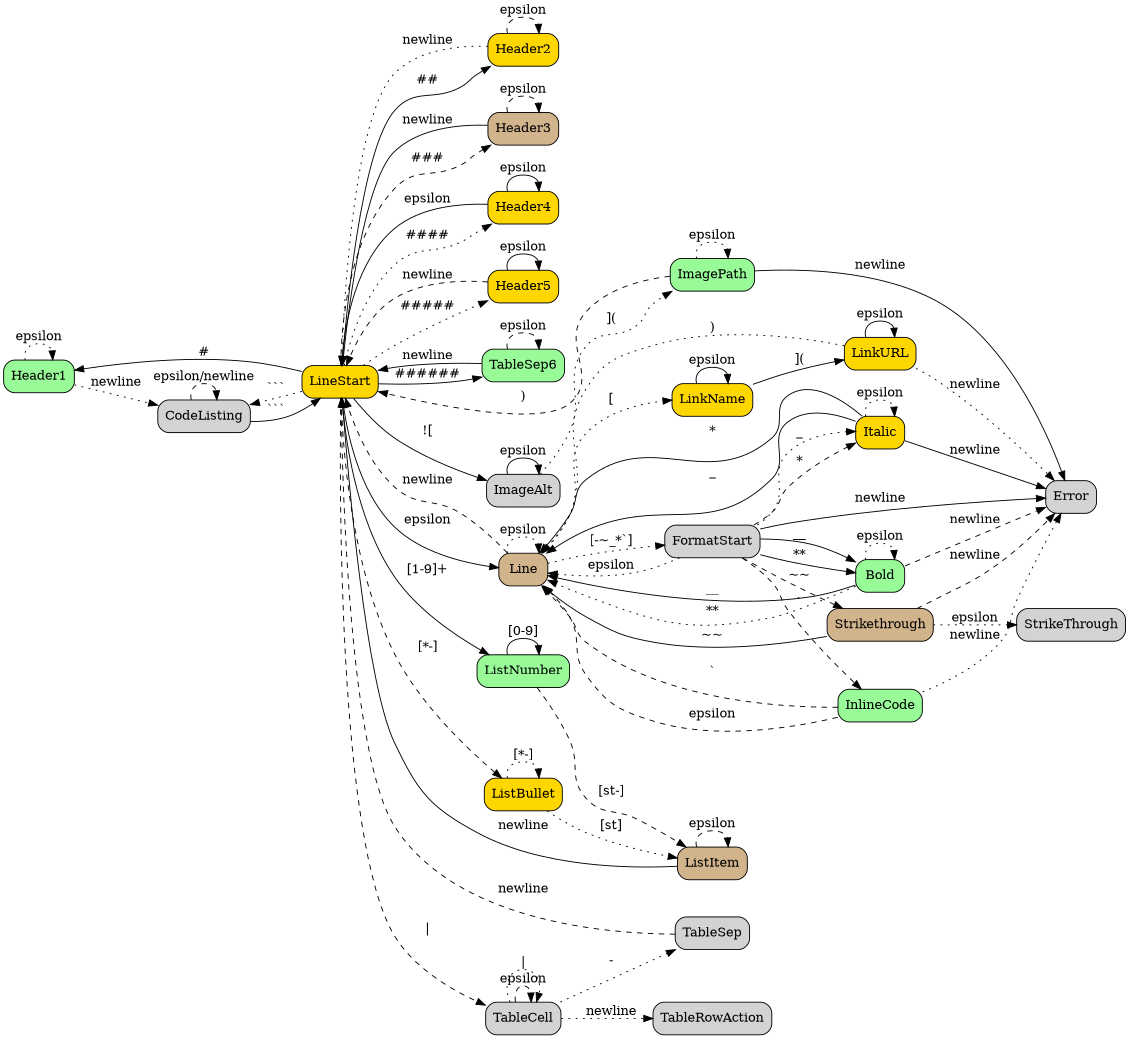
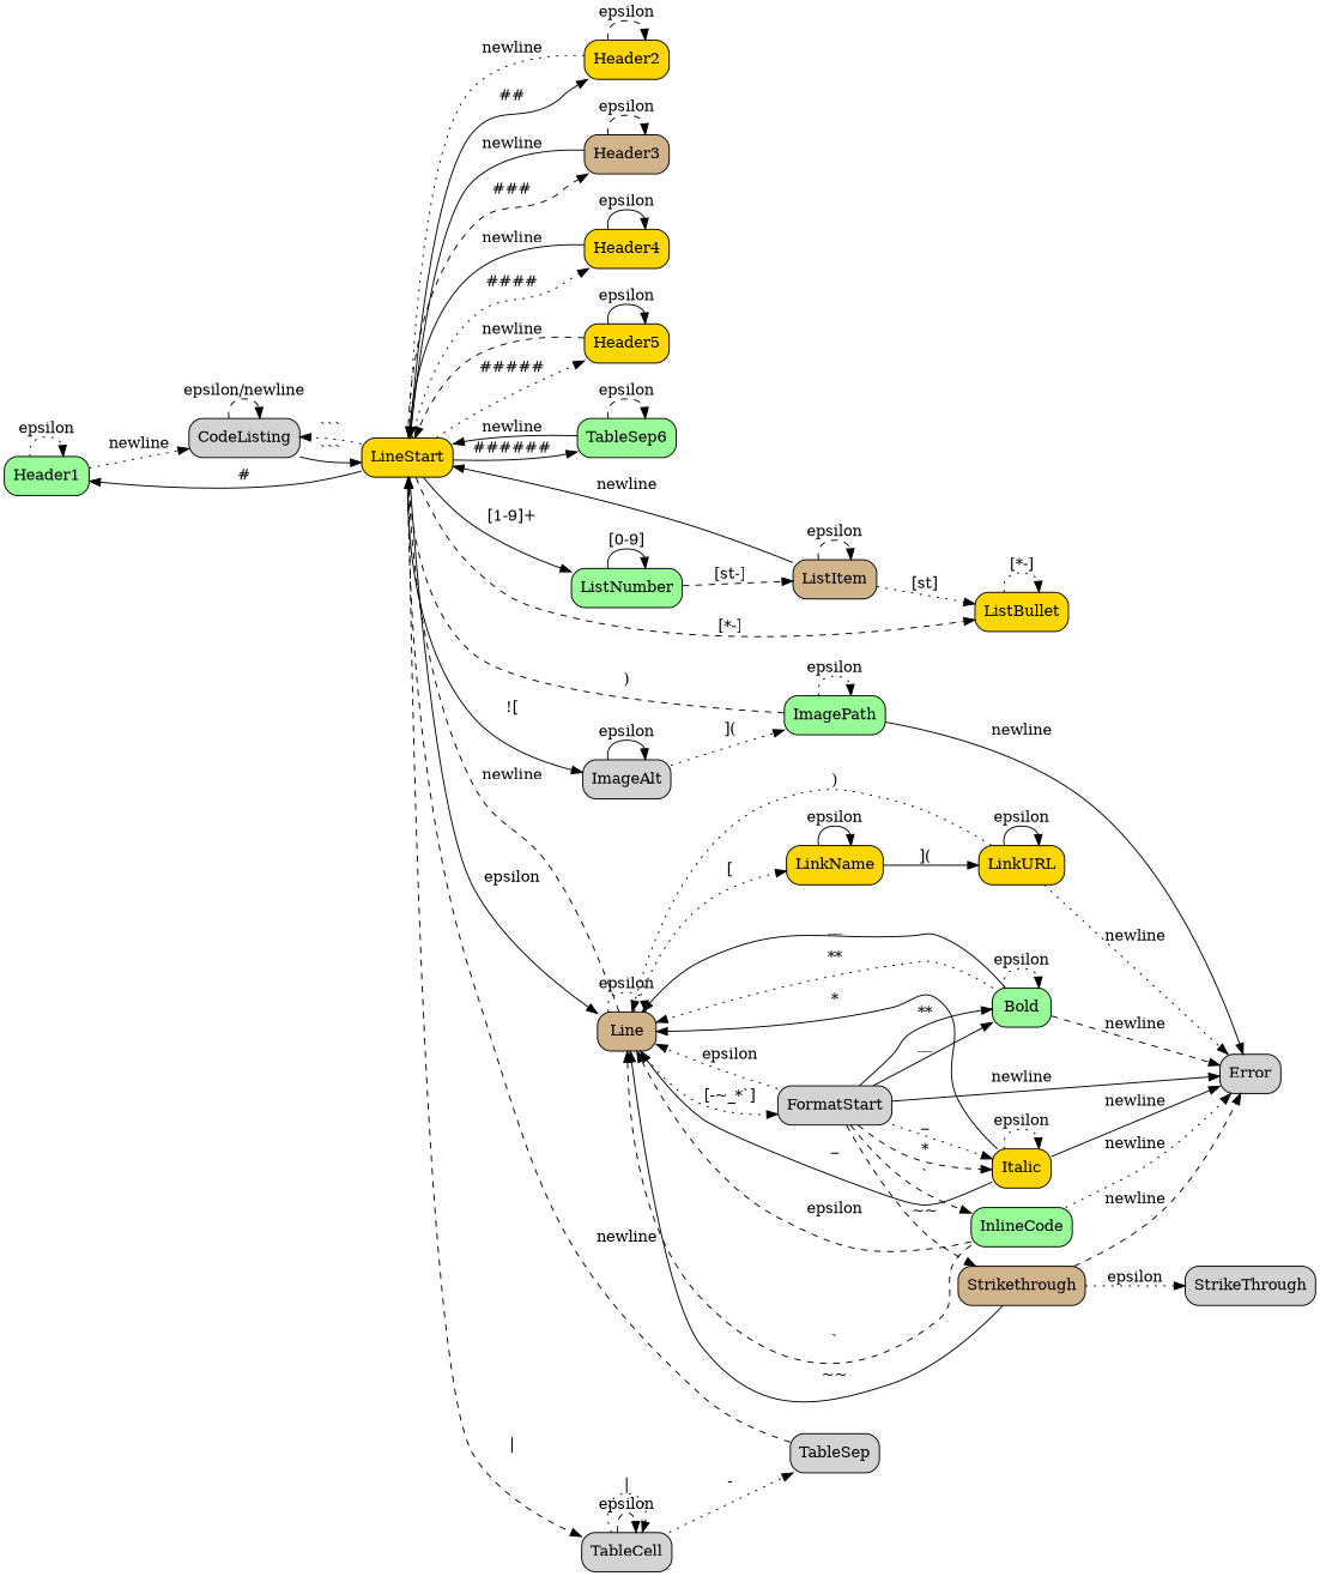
  digraph {
    rankdir=LR
    node [fillcolor=gold shape=box style="rounded, filled,filled"]
    edge [style=solid]
    Header1 [fillcolor=palegreen]
    LineStart
    Header2
    Header3 [fillcolor=tan]
    Header4
    Header5
    n7 [fillcolor=palegreen label=TableSep6]
    CodeListing [fillcolor=lightgrey]
    ImageAlt [fillcolor=lightgrey]
    ListNumber [fillcolor=palegreen]
    ListBullet
    TableCell [fillcolor=lightgrey]
    Line [fillcolor=tan]
    ImagePath [fillcolor=palegreen]
    ListItem [fillcolor=tan]
-   TableRowAction [fillcolor=lightgrey]
    TableSep [fillcolor=lightgrey]
    LinkName
    FormatStart [fillcolor=lightgrey]
    Error [fillcolor=lightgrey]
    LinkURL
    Italic
    Bold [fillcolor=palegreen]
    InlineCode [fillcolor=palegreen]
    Strikethrough [fillcolor=tan]
    StrikeThrough [fillcolor=lightgrey]
    Header1 -> Header1 [label=epsilon style=dotted]
    Header1 -> CodeListing [label=newline style=dotted]
    LineStart -> Header1 [label="#"]
    LineStart -> Header2 [label="##"]
    LineStart -> Header3 [label="###" style=dashed]
    LineStart -> Header4 [label="####" style=dotted]
    LineStart -> Header5 [label="#####" style=dotted]
    LineStart -> n7 [label="######"]
    LineStart -> CodeListing [label="```" style=dotted]
    LineStart -> ImageAlt [label="!["]
    LineStart -> ListNumber [label="[1-9]+"]
    LineStart -> ListBullet [label="[*-]" style=dashed]
    LineStart -> TableCell [label="|" style=dashed]
    LineStart -> Line [label=epsilon]
    Header2 -> LineStart [label=newline style=dotted]
    Header2 -> Header2 [label=epsilon style=dashed]
    Header3 -> LineStart [label=newline]
    Header3 -> Header3 [label=epsilon style=dashed]
-   Header4 -> LineStart [label=epsilon]
+   Header4 -> LineStart [label=newline]
    Header4 -> Header4 [label=epsilon]
    Header5 -> LineStart [label=newline style=dashed]
    Header5 -> Header5 [label=epsilon]
    n7 -> LineStart [label=newline]
    n7 -> n7 [label=epsilon style=dashed]
    CodeListing -> LineStart [label="```"]
    CodeListing -> CodeListing [label="epsilon/newline" style=dashed]
    ImageAlt -> ImageAlt [label=epsilon]
    ImageAlt -> ImagePath [label="](" style=dotted]
    ListNumber -> ListNumber [label="[0-9]"]
    ListNumber -> ListItem [label="[\s\t-]" style=dashed]
    ListBullet -> ListBullet [label="[*-]" style=dotted]
-   ListBullet -> ListItem [label="[\s\t]" style=dotted]
+   ListItem -> ListBullet [label="[\s\t]" style=dotted]
    TableCell -> TableCell [label=epsilon style=dashed]
    TableCell -> TableCell [label="|" style=dotted]
-   TableCell -> TableRowAction [label=newline style=dotted]
    TableCell -> TableSep [label="-" style=dotted]
    Line -> LineStart [label=newline style=dashed]
    Line -> Line [label=epsilon style=dotted]
    Line -> LinkName [label="[" style=dotted]
    Line -> FormatStart [label="[-~_*`]" style=dotted]
    ImagePath -> LineStart [label=")" style=dashed]
    ImagePath -> ImagePath [label=epsilon style=dotted]
    ImagePath -> Error [label=newline]
    ListItem -> LineStart [label=newline]
    ListItem -> ListItem [label=epsilon style=dashed]
    TableSep -> LineStart [label=newline style=dashed]
    LinkName -> LinkName [label=epsilon]
    LinkName -> LinkURL [label="]("]
    FormatStart -> Line [label=epsilon style=dotted]
    FormatStart -> Error [label=newline]
    FormatStart -> Italic [label="*" style=dashed]
    FormatStart -> Italic [label=_ style=dotted]
    FormatStart -> Bold [label=__]
    FormatStart -> Bold [label="**"]
    FormatStart -> InlineCode [label="`" style=dashed]
    FormatStart -> Strikethrough [label="~~" style=dashed]
    LinkURL -> Line [label=")" style=dotted]
    LinkURL -> Error [label=newline style=dotted]
    LinkURL -> LinkURL [label=epsilon]
    Italic -> Line [label="*"]
    Italic -> Line [label=_]
    Italic -> Error [label=newline]
    Italic -> Italic [label=epsilon style=dotted]
    Bold -> Line [label=__]
    Bold -> Line [label="**" style=dotted]
    Bold -> Error [label=newline style=dashed]
    Bold -> Bold [label=epsilon style=dotted]
    InlineCode -> Line [label="`" style=dashed]
    InlineCode -> Line [label=epsilon style=dashed]
    InlineCode -> Error [label=newline style=dotted]
    Strikethrough -> Line [label="~~"]
    Strikethrough -> Error [label=newline style=dashed]
    Strikethrough -> StrikeThrough [label=epsilon style=dotted]
  }
